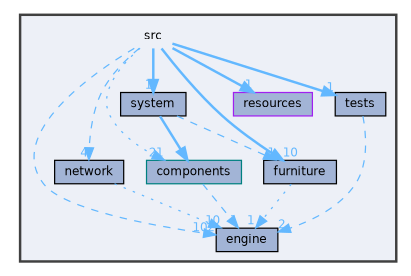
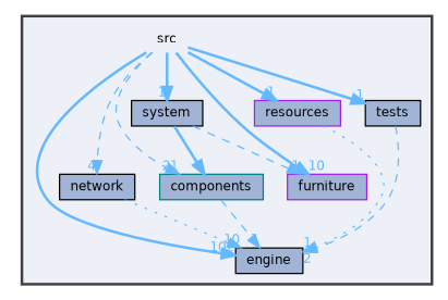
  digraph {
    compound=true
    node [color=black fontname=Helvetica fontsize=10 shape=box fillcolor="#a2b4d6" style=filled]
    edge [color=steelblue1 fontcolor=steelblue1 fontname=Helvetica fontsize=10 headlabel=1 labeldistance=1.5 labelfontname=Helvetica labelfontsize=10 style=dashed]
    n1 [color=teal height=0.2 label=src shape=plaintext width=0.4 fillcolor="" style=""]
    n2 [color=teal height=0.2 label=components width=0.4]
    n3 [height=0.2 label=engine width=0.4]
-   n4 [height=0.2 label=furniture width=0.4]
+   n4 [color=purple height=0.2 label=furniture width=0.4]
    n5 [height=0.2 label=network width=0.4]
    n6 [color=purple height=0.2 label=resources width=0.4]
    n7 [height=0.2 label=system width=0.4]
    n8 [height=0.2 label=tests width=0.4]
    subgraph cluster_1 {
      bgcolor="#edf0f7"
      fontname=Helvetica
      fontsize=10
      pencolor=grey25
      style="filled,bold"
      n1
      n2
      n3
      n4
      n5
      n6
      n7
      n8
    }
-   n1 -> n2 [headlabel=21 style=dotted]
-   n1 -> n3 [headlabel=102]
+   n1 -> n2 [headlabel=21]
+   n1 -> n3 [headlabel=102 style=bold]
    n1 -> n4 [headlabel=10 style=bold]
    n1 -> n5 [headlabel=4]
    n1 -> n6 [style=bold]
    n1 -> n7 [style=bold]
    n1 -> n8 [style=bold]
    n2 -> n3
-   n4 -> n3 [style=dotted]
+   n6 -> n3 [style=dotted]
    n5 -> n3 [headlabel=10 style=dotted]
    n7 -> n2 [headlabel=6 style=bold]
    n7 -> n4
    n8 -> n3 [headlabel=2]
  }
